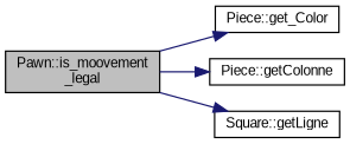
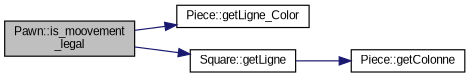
  digraph {
    fontname="Liberation Sans"
    rankdir=LR
    node [color=black fillcolor=white fontname="Liberation Sans" fontsize=10 shape=record style=filled]
    edge [color=midnightblue fontname="Liberation Sans" fontsize=10 labelfontname=Helvetica labelfontsize=10 style=solid]
    n1 [fillcolor=grey75 fontcolor=black height=0.2 label="Pawn::is_moovement\l_legal" width=0.4]
-   n2 [height=0.2 label="Piece::get_Color" width=0.4]
+   n2 [height=0.2 label="Piece::getLigne_Color" width=0.4]
    n3 [height=0.2 label="Piece::getColonne" width=0.4]
    n4 [height=0.2 label="Square::getLigne" width=0.4]
    n1 -> n2
-   n1 -> n3
+   n4 -> n3
    n1 -> n4
  }
